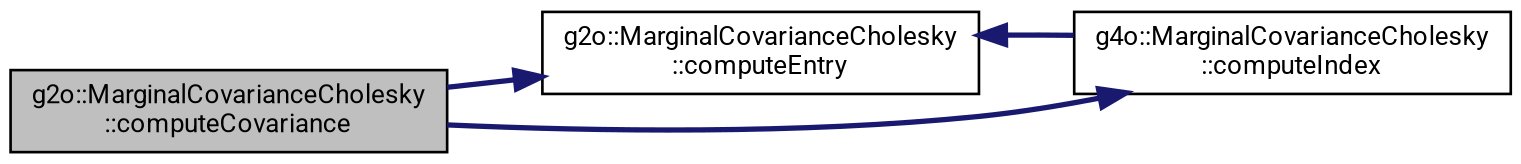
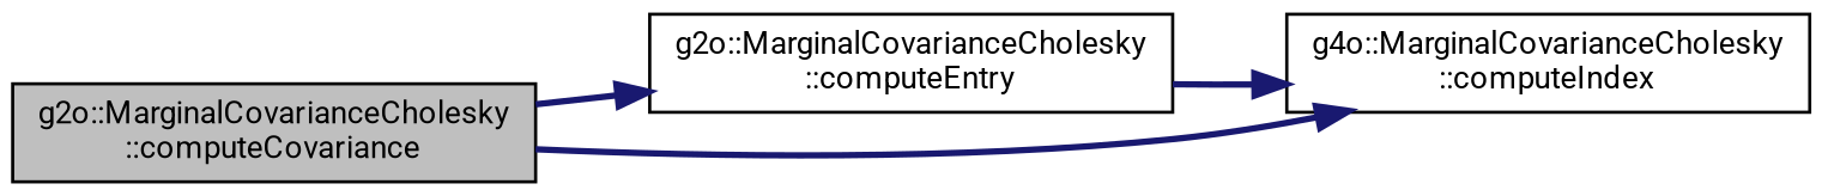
  digraph {
    fontname=Roboto
    rankdir=LR
    node [color=black fillcolor=white fontname=Roboto fontsize=10 shape=record style=filled]
    edge [color=midnightblue fontname=Roboto fontsize=10 labelfontname=Helvetica labelfontsize=10 style=bold]
    n1 [fillcolor=grey75 fontcolor=black height=0.2 label="g2o::MarginalCovarianceCholesky\l::computeCovariance" width=0.4]
    n2 [height=0.2 label="g2o::MarginalCovarianceCholesky\l::computeEntry" width=0.4]
    n3 [height=0.2 label="g4o::MarginalCovarianceCholesky\l::computeIndex" width=0.4]
    n1 -> n2
    n1 -> n3
-   n3 -> n2
+   n2 -> n3
  }
